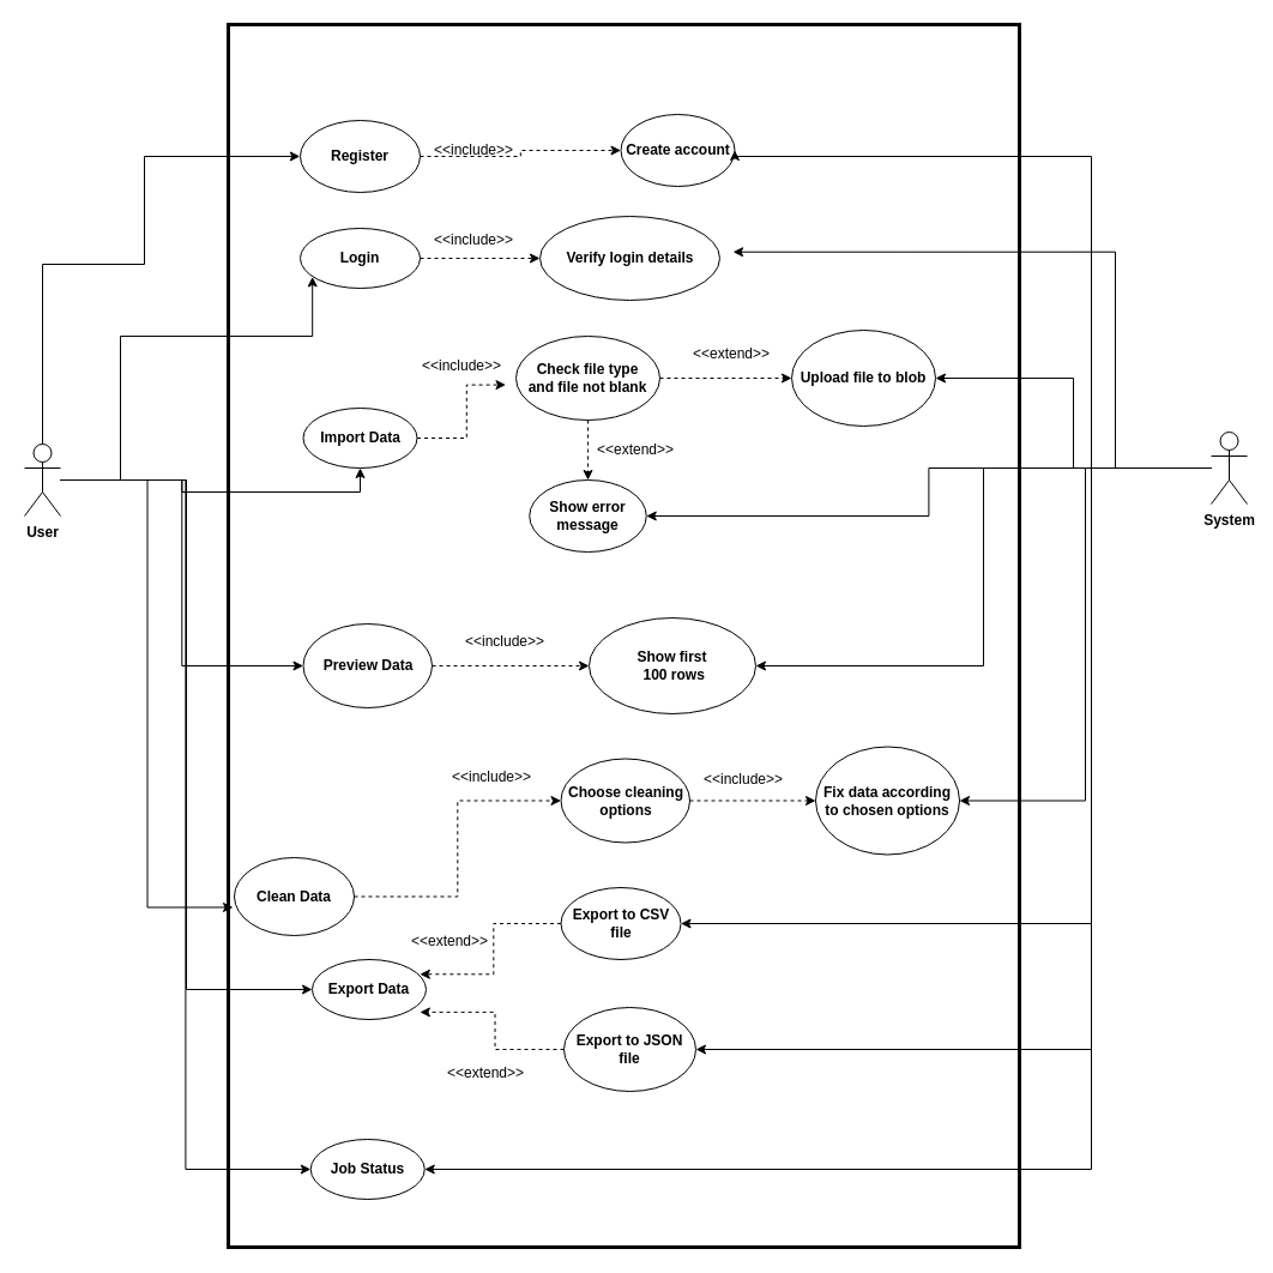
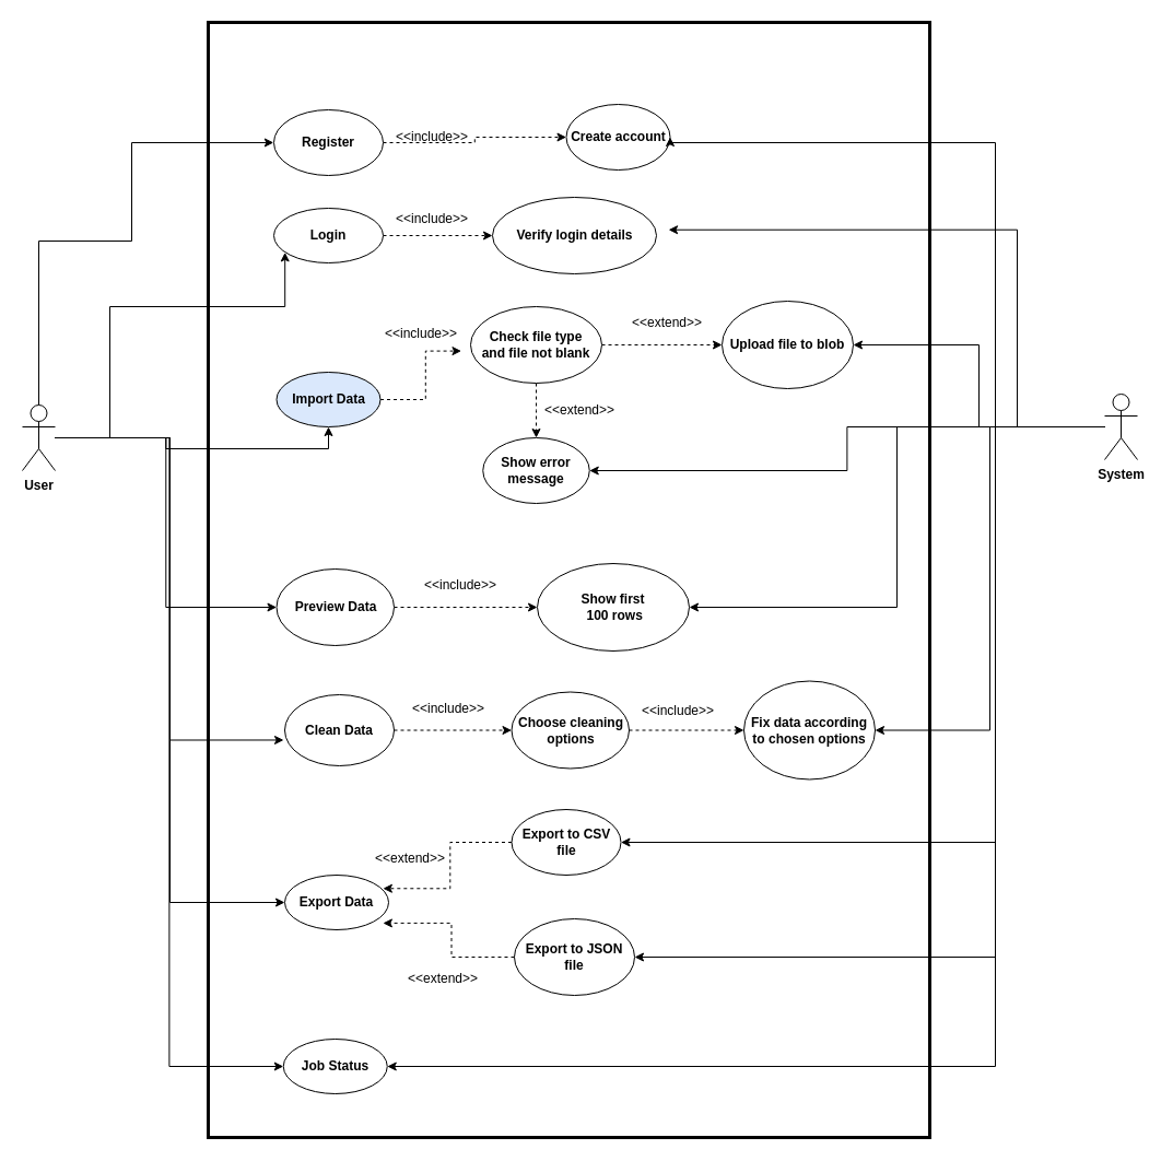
  <mxCell id="0" />
  <mxCell id="1" parent="0" />
  <mxCell id="2" style="edgeStyle=orthogonalEdgeStyle;rounded=0;orthogonalLoop=1;jettySize=auto;html=1;entryX=0.5;entryY=1;entryDx=0;entryDy=0;" parent="1" source="6" target="9" edge="1"><mxGeometry relative="1" as="geometry" /></mxCell>
  <mxCell id="3" style="edgeStyle=orthogonalEdgeStyle;rounded=0;orthogonalLoop=1;jettySize=auto;html=1;entryX=0;entryY=0.5;entryDx=0;entryDy=0;" parent="1" source="6" target="44" edge="1"><mxGeometry relative="1" as="geometry" /></mxCell>
  <mxCell id="4" style="edgeStyle=orthogonalEdgeStyle;rounded=0;orthogonalLoop=1;jettySize=auto;html=1;entryX=0;entryY=0.5;entryDx=0;entryDy=0;" parent="1" source="6" target="56" edge="1"><mxGeometry relative="1" as="geometry" /></mxCell>
  <mxCell id="5" style="edgeStyle=orthogonalEdgeStyle;rounded=0;orthogonalLoop=1;jettySize=auto;html=1;entryX=0;entryY=0.5;entryDx=0;entryDy=0;" parent="1" source="6" target="36" edge="1"><mxGeometry relative="1" as="geometry" /></mxCell>
  <mxCell id="6" value="&lt;b&gt;User&lt;/b&gt;" style="shape=umlActor;verticalLabelPosition=bottom;verticalAlign=top;html=1;outlineConnect=0;" parent="1" vertex="1"><mxGeometry x="20" y="370" width="30" height="60" as="geometry" /></mxCell>
  <mxCell id="7" style="edgeStyle=orthogonalEdgeStyle;rounded=0;orthogonalLoop=1;jettySize=auto;html=1;entryX=0;entryY=0.5;entryDx=0;entryDy=0;dashed=1;" parent="1" source="8" target="10" edge="1"><mxGeometry relative="1" as="geometry" /></mxCell>
  <mxCell id="8" value="&lt;b&gt;Login&lt;/b&gt;" style="ellipse;whiteSpace=wrap;html=1;" parent="1" vertex="1"><mxGeometry x="250" y="190" width="100" height="50" as="geometry" /></mxCell>
- <mxCell id="9" value="&lt;b&gt;Import Data&lt;/b&gt;" style="ellipse;whiteSpace=wrap;html=1;" parent="1" vertex="1"><mxGeometry x="252.5" y="340" width="95" height="50" as="geometry" /></mxCell>
+ <mxCell id="9" value="&lt;b&gt;Import Data&lt;/b&gt;" style="ellipse;whiteSpace=wrap;html=1;fillColor=#dae8fc;" parent="1" vertex="1"><mxGeometry x="252.5" y="340" width="95" height="50" as="geometry" /></mxCell>
  <mxCell id="10" value="" style="ellipse;whiteSpace=wrap;html=1;" parent="1" vertex="1"><mxGeometry x="450" y="180" width="150" height="70" as="geometry" /></mxCell>
  <mxCell id="11" value="&lt;b&gt;Verify login details&lt;/b&gt;" style="text;html=1;strokeColor=none;fillColor=none;align=center;verticalAlign=middle;whiteSpace=wrap;rounded=0;" parent="1" vertex="1"><mxGeometry x="467.5" y="200" width="115" height="30" as="geometry" /></mxCell>
  <mxCell id="12" style="edgeStyle=orthogonalEdgeStyle;rounded=0;orthogonalLoop=1;jettySize=auto;html=1;entryX=0;entryY=0.5;entryDx=0;entryDy=0;dashed=1;" parent="1" source="13" target="14" edge="1"><mxGeometry relative="1" as="geometry" /></mxCell>
  <mxCell id="13" value="&lt;b&gt;Register&lt;/b&gt;" style="ellipse;whiteSpace=wrap;html=1;" parent="1" vertex="1"><mxGeometry x="250" y="100" width="100" height="60" as="geometry" /></mxCell>
  <mxCell id="14" value="&lt;b&gt;Create account&lt;/b&gt;" style="ellipse;whiteSpace=wrap;html=1;" parent="1" vertex="1"><mxGeometry x="517.5" y="95" width="95" height="60" as="geometry" /></mxCell>
  <mxCell id="15" value="&amp;lt;&amp;lt;include&amp;gt;&amp;gt;" style="text;html=1;strokeColor=none;fillColor=none;align=center;verticalAlign=middle;whiteSpace=wrap;rounded=0;" parent="1" vertex="1"><mxGeometry x="365" y="110" width="60" height="30" as="geometry" /></mxCell>
  <mxCell id="16" value="&amp;lt;&amp;lt;include&amp;gt;&amp;gt;" style="text;html=1;strokeColor=none;fillColor=none;align=center;verticalAlign=middle;whiteSpace=wrap;rounded=0;" parent="1" vertex="1"><mxGeometry x="375" y="185" width="40" height="30" as="geometry" /></mxCell>
  <mxCell id="17" style="edgeStyle=orthogonalEdgeStyle;rounded=0;orthogonalLoop=1;jettySize=auto;html=1;entryX=1;entryY=0.5;entryDx=0;entryDy=0;" parent="1" source="25" target="14" edge="1"><mxGeometry relative="1" as="geometry"><Array as="points"><mxPoint x="910" y="390" /><mxPoint x="910" y="130" /></Array></mxGeometry></mxCell>
  <mxCell id="18" style="edgeStyle=orthogonalEdgeStyle;rounded=0;orthogonalLoop=1;jettySize=auto;html=1;entryX=1;entryY=0.5;entryDx=0;entryDy=0;" parent="1" source="25" target="29" edge="1"><mxGeometry relative="1" as="geometry" /></mxCell>
  <mxCell id="19" style="edgeStyle=orthogonalEdgeStyle;rounded=0;orthogonalLoop=1;jettySize=auto;html=1;entryX=1;entryY=0.5;entryDx=0;entryDy=0;" parent="1" source="25" target="30" edge="1"><mxGeometry relative="1" as="geometry" /></mxCell>
  <mxCell id="20" style="edgeStyle=orthogonalEdgeStyle;rounded=0;orthogonalLoop=1;jettySize=auto;html=1;entryX=1;entryY=0.5;entryDx=0;entryDy=0;" parent="1" source="25" target="41" edge="1"><mxGeometry relative="1" as="geometry" /></mxCell>
  <mxCell id="21" style="edgeStyle=orthogonalEdgeStyle;rounded=0;orthogonalLoop=1;jettySize=auto;html=1;entryX=1;entryY=0.5;entryDx=0;entryDy=0;" parent="1" source="25" target="46" edge="1"><mxGeometry relative="1" as="geometry"><Array as="points"><mxPoint x="910" y="390" /><mxPoint x="910" y="770" /></Array></mxGeometry></mxCell>
  <mxCell id="22" style="edgeStyle=orthogonalEdgeStyle;rounded=0;orthogonalLoop=1;jettySize=auto;html=1;entryX=1;entryY=0.5;entryDx=0;entryDy=0;" parent="1" source="25" target="47" edge="1"><mxGeometry relative="1" as="geometry"><Array as="points"><mxPoint x="910" y="390" /><mxPoint x="910" y="875" /></Array></mxGeometry></mxCell>
  <mxCell id="23" style="edgeStyle=orthogonalEdgeStyle;rounded=0;orthogonalLoop=1;jettySize=auto;html=1;entryX=1;entryY=0.5;entryDx=0;entryDy=0;" parent="1" source="25" target="56" edge="1"><mxGeometry relative="1" as="geometry"><Array as="points"><mxPoint x="910" y="390" /><mxPoint x="910" y="975" /></Array></mxGeometry></mxCell>
  <mxCell id="24" style="edgeStyle=orthogonalEdgeStyle;rounded=0;orthogonalLoop=1;jettySize=auto;html=1;entryX=1;entryY=0.5;entryDx=0;entryDy=0;" edge="1" parent="1" source="25" target="45"><mxGeometry relative="1" as="geometry" /></mxCell>
  <mxCell id="25" value="&lt;b&gt;System&lt;/b&gt;" style="shape=umlActor;verticalLabelPosition=bottom;verticalAlign=top;html=1;outlineConnect=0;" parent="1" vertex="1"><mxGeometry x="1010" y="360" width="30" height="60" as="geometry" /></mxCell>
  <mxCell id="26" style="edgeStyle=orthogonalEdgeStyle;rounded=0;orthogonalLoop=1;jettySize=auto;html=1;entryX=0;entryY=0.5;entryDx=0;entryDy=0;dashed=1;" parent="1" source="28" target="29" edge="1"><mxGeometry relative="1" as="geometry" /></mxCell>
  <mxCell id="27" value="" style="edgeStyle=orthogonalEdgeStyle;rounded=0;orthogonalLoop=1;jettySize=auto;html=1;dashed=1;" parent="1" source="28" target="30" edge="1"><mxGeometry relative="1" as="geometry" /></mxCell>
  <mxCell id="28" value="&lt;b&gt;Check file type &lt;br&gt;and file not blank&lt;/b&gt;" style="ellipse;whiteSpace=wrap;html=1;" parent="1" vertex="1"><mxGeometry x="430" y="280" width="120" height="70" as="geometry" /></mxCell>
  <mxCell id="29" value="&lt;b&gt;Upload file to blob&lt;/b&gt;" style="ellipse;whiteSpace=wrap;html=1;" parent="1" vertex="1"><mxGeometry x="660" y="275" width="120" height="80" as="geometry" /></mxCell>
  <mxCell id="30" value="&lt;b&gt;Show error message&lt;/b&gt;" style="ellipse;whiteSpace=wrap;html=1;" parent="1" vertex="1"><mxGeometry x="441.25" y="400" width="97.5" height="60" as="geometry" /></mxCell>
  <mxCell id="31" value="&amp;lt;&amp;lt;extend&amp;gt;&amp;gt;" style="text;html=1;strokeColor=none;fillColor=none;align=center;verticalAlign=middle;whiteSpace=wrap;rounded=0;" parent="1" vertex="1"><mxGeometry x="355" y="770" width="40" height="30" as="geometry" /></mxCell>
  <mxCell id="32" value="&amp;lt;&amp;lt;extend&amp;gt;&amp;gt;" style="text;html=1;strokeColor=none;fillColor=none;align=center;verticalAlign=middle;whiteSpace=wrap;rounded=0;" parent="1" vertex="1"><mxGeometry x="510" y="360" width="40" height="30" as="geometry" /></mxCell>
  <mxCell id="33" value="&amp;lt;&amp;lt;extend&amp;gt;&amp;gt;" style="text;html=1;strokeColor=none;fillColor=none;align=center;verticalAlign=middle;whiteSpace=wrap;rounded=0;" parent="1" vertex="1"><mxGeometry x="590" y="280" width="40" height="30" as="geometry" /></mxCell>
  <mxCell id="34" value="&amp;lt;&amp;lt;include&amp;gt;&amp;gt;" style="text;html=1;strokeColor=none;fillColor=none;align=center;verticalAlign=middle;whiteSpace=wrap;rounded=0;" parent="1" vertex="1"><mxGeometry x="365" y="290" width="40" height="30" as="geometry" /></mxCell>
  <mxCell id="35" style="edgeStyle=orthogonalEdgeStyle;rounded=0;orthogonalLoop=1;jettySize=auto;html=1;entryX=0;entryY=0.5;entryDx=0;entryDy=0;dashed=1;" parent="1" source="36" target="45" edge="1"><mxGeometry relative="1" as="geometry" /></mxCell>
  <mxCell id="36" value="&lt;b&gt;Preview Data&lt;/b&gt;" style="ellipse;whiteSpace=wrap;html=1;" parent="1" vertex="1"><mxGeometry x="252.5" y="520" width="107.5" height="70" as="geometry" /></mxCell>
  <mxCell id="37" style="edgeStyle=orthogonalEdgeStyle;rounded=0;orthogonalLoop=1;jettySize=auto;html=1;entryX=0;entryY=0.5;entryDx=0;entryDy=0;dashed=1;" parent="1" source="38" target="40" edge="1"><mxGeometry relative="1" as="geometry" /></mxCell>
- <mxCell id="38" value="&lt;b&gt;Clean Data&lt;/b&gt;" style="ellipse;whiteSpace=wrap;html=1;" parent="1" vertex="1"><mxGeometry x="195" y="715" width="100" height="65" as="geometry" /></mxCell>
+ <mxCell id="38" value="&lt;b&gt;Clean Data&lt;/b&gt;" style="ellipse;whiteSpace=wrap;html=1;" parent="1" vertex="1"><mxGeometry x="260" y="635" width="100" height="65" as="geometry" /></mxCell>
  <mxCell id="39" style="edgeStyle=orthogonalEdgeStyle;rounded=0;orthogonalLoop=1;jettySize=auto;html=1;entryX=0;entryY=0.5;entryDx=0;entryDy=0;dashed=1;" parent="1" source="40" target="41" edge="1"><mxGeometry relative="1" as="geometry" /></mxCell>
  <mxCell id="40" value="&lt;b&gt;Choose cleaning options&lt;/b&gt;" style="ellipse;whiteSpace=wrap;html=1;" parent="1" vertex="1"><mxGeometry x="467.5" y="632.5" width="107.5" height="70" as="geometry" /></mxCell>
  <mxCell id="41" value="&lt;b&gt;Fix data according to chosen options&lt;/b&gt;" style="ellipse;whiteSpace=wrap;html=1;" parent="1" vertex="1"><mxGeometry x="680" y="622.5" width="120" height="90" as="geometry" /></mxCell>
  <mxCell id="42" value="&amp;lt;&amp;lt;include&amp;gt;&amp;gt;" style="text;html=1;strokeColor=none;fillColor=none;align=center;verticalAlign=middle;whiteSpace=wrap;rounded=0;" parent="1" vertex="1"><mxGeometry x="390" y="632.5" width="40" height="30" as="geometry" /></mxCell>
  <mxCell id="43" value="&amp;lt;&amp;lt;include&amp;gt;&amp;gt;" style="text;html=1;strokeColor=none;fillColor=none;align=center;verticalAlign=middle;whiteSpace=wrap;rounded=0;" parent="1" vertex="1"><mxGeometry x="600" y="635" width="40" height="30" as="geometry" /></mxCell>
  <mxCell id="44" value="&lt;b&gt;Export Data&lt;/b&gt;" style="ellipse;whiteSpace=wrap;html=1;" parent="1" vertex="1"><mxGeometry x="260" y="800" width="95" height="50" as="geometry" /></mxCell>
  <mxCell id="45" value="&lt;b&gt;Show first&lt;br&gt;&amp;nbsp;100 rows&lt;/b&gt;" style="ellipse;whiteSpace=wrap;html=1;" parent="1" vertex="1"><mxGeometry x="491" y="515" width="139" height="80" as="geometry" /></mxCell>
  <mxCell id="46" value="&lt;b&gt;Export to CSV file&lt;/b&gt;" style="ellipse;whiteSpace=wrap;html=1;" parent="1" vertex="1"><mxGeometry x="467.5" y="740" width="100" height="60" as="geometry" /></mxCell>
  <mxCell id="47" value="&lt;b style=&quot;border-color: var(--border-color);&quot;&gt;Export to JSON file&lt;/b&gt;" style="ellipse;whiteSpace=wrap;html=1;" parent="1" vertex="1"><mxGeometry x="470" y="840" width="110" height="70" as="geometry" /></mxCell>
  <mxCell id="48" style="edgeStyle=orthogonalEdgeStyle;rounded=0;orthogonalLoop=1;jettySize=auto;html=1;entryX=-0.071;entryY=0.58;entryDx=0;entryDy=0;entryPerimeter=0;dashed=1;" parent="1" source="9" target="28" edge="1"><mxGeometry relative="1" as="geometry" /></mxCell>
  <mxCell id="49" value="&amp;lt;&amp;lt;include&amp;gt;&amp;gt;" style="text;html=1;strokeColor=none;fillColor=none;align=center;verticalAlign=middle;whiteSpace=wrap;rounded=0;" parent="1" vertex="1"><mxGeometry x="401.25" y="520" width="40" height="30" as="geometry" /></mxCell>
  <mxCell id="50" style="edgeStyle=orthogonalEdgeStyle;rounded=0;orthogonalLoop=1;jettySize=auto;html=1;entryX=0.946;entryY=0.245;entryDx=0;entryDy=0;entryPerimeter=0;dashed=1;" parent="1" source="46" target="44" edge="1"><mxGeometry relative="1" as="geometry" /></mxCell>
  <mxCell id="51" style="edgeStyle=orthogonalEdgeStyle;rounded=0;orthogonalLoop=1;jettySize=auto;html=1;entryX=0.946;entryY=0.878;entryDx=0;entryDy=0;entryPerimeter=0;dashed=1;" parent="1" source="47" target="44" edge="1"><mxGeometry relative="1" as="geometry" /></mxCell>
  <mxCell id="52" value="&amp;lt;&amp;lt;extend&amp;gt;&amp;gt;" style="text;html=1;strokeColor=none;fillColor=none;align=center;verticalAlign=middle;whiteSpace=wrap;rounded=0;" parent="1" vertex="1"><mxGeometry x="385" y="880" width="40" height="30" as="geometry" /></mxCell>
  <mxCell id="53" style="edgeStyle=orthogonalEdgeStyle;rounded=0;orthogonalLoop=1;jettySize=auto;html=1;entryX=0.092;entryY=0.129;entryDx=0;entryDy=0;entryPerimeter=0;" parent="1" source="6" edge="1"><mxGeometry relative="1" as="geometry"><mxPoint x="249.8" y="129.97" as="targetPoint" /><Array as="points"><mxPoint x="35" y="220" /><mxPoint x="120" y="220" /><mxPoint x="120" y="130" /></Array></mxGeometry></mxCell>
  <mxCell id="54" style="edgeStyle=orthogonalEdgeStyle;rounded=0;orthogonalLoop=1;jettySize=auto;html=1;entryX=0.108;entryY=0.237;entryDx=0;entryDy=0;entryPerimeter=0;" parent="1" source="6" edge="1"><mxGeometry relative="1" as="geometry"><mxPoint x="260.2" y="230.41" as="targetPoint" /><Array as="points"><mxPoint x="100" y="400" /><mxPoint x="100" y="280" /><mxPoint x="260" y="280" /></Array></mxGeometry></mxCell>
  <mxCell id="55" style="edgeStyle=orthogonalEdgeStyle;rounded=0;orthogonalLoop=1;jettySize=auto;html=1;entryX=-0.01;entryY=0.638;entryDx=0;entryDy=0;entryPerimeter=0;" parent="1" source="6" target="38" edge="1"><mxGeometry relative="1" as="geometry" /></mxCell>
  <mxCell id="56" value="&lt;b&gt;Job Status&lt;/b&gt;" style="ellipse;whiteSpace=wrap;html=1;" parent="1" vertex="1"><mxGeometry x="258.75" y="950" width="95" height="50" as="geometry" /></mxCell>
  <mxCell id="57" value="" style="rounded=0;whiteSpace=wrap;html=1;fillColor=none;strokeWidth=3;" vertex="1" parent="1"><mxGeometry x="190" y="20" width="660" height="1020" as="geometry" /></mxCell>
  <mxCell id="58" style="edgeStyle=orthogonalEdgeStyle;rounded=0;orthogonalLoop=1;jettySize=auto;html=1;entryX=0.638;entryY=0.186;entryDx=0;entryDy=0;entryPerimeter=0;" edge="1" parent="1" source="25" target="57"><mxGeometry relative="1" as="geometry" /></mxCell>
